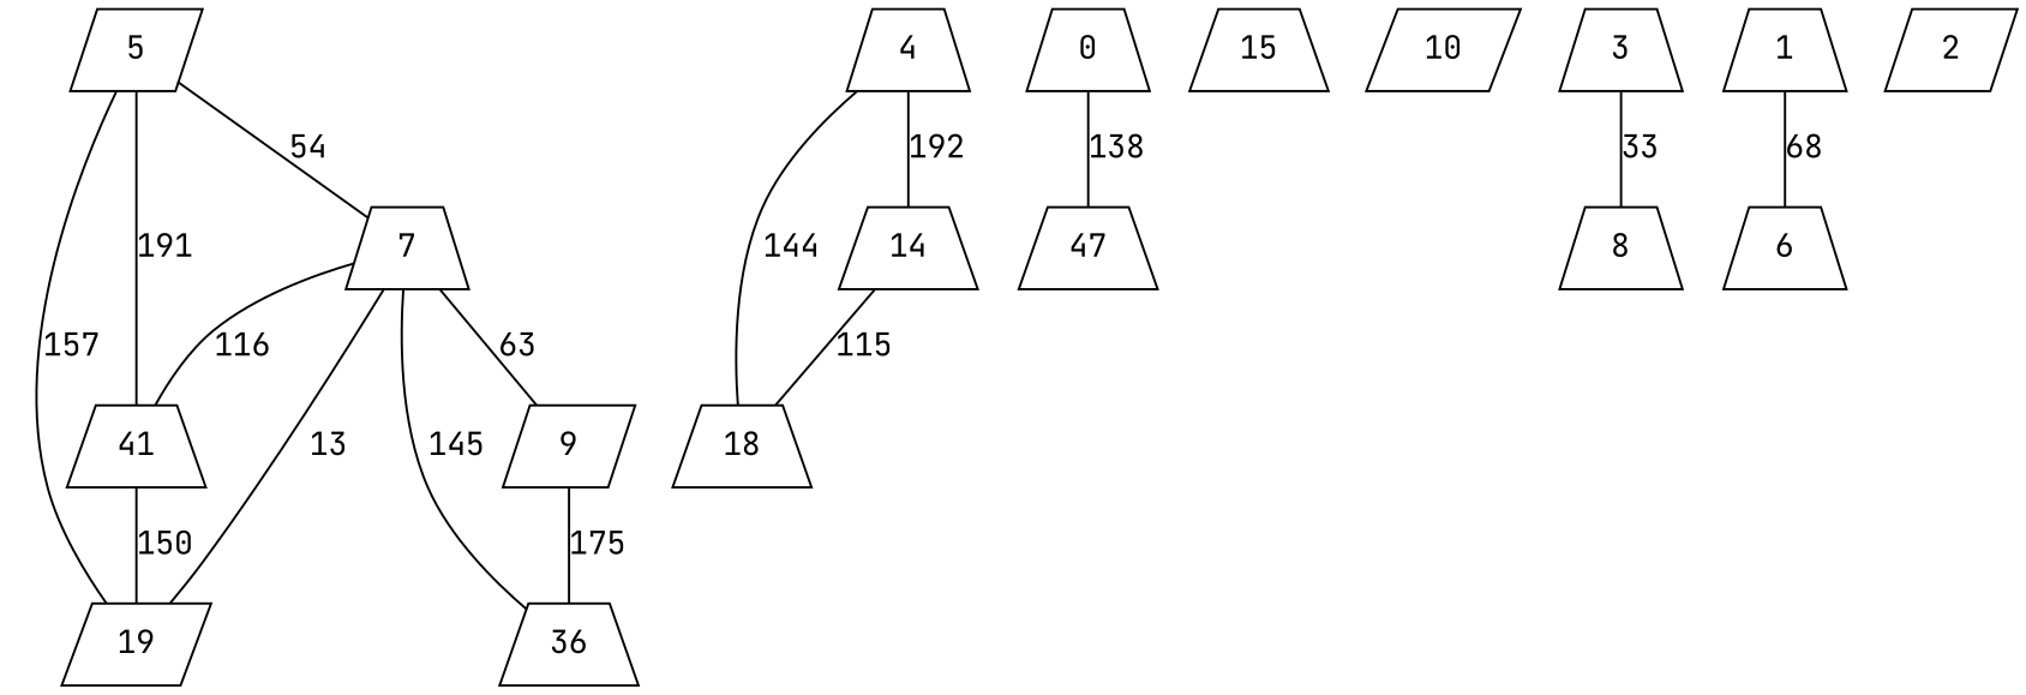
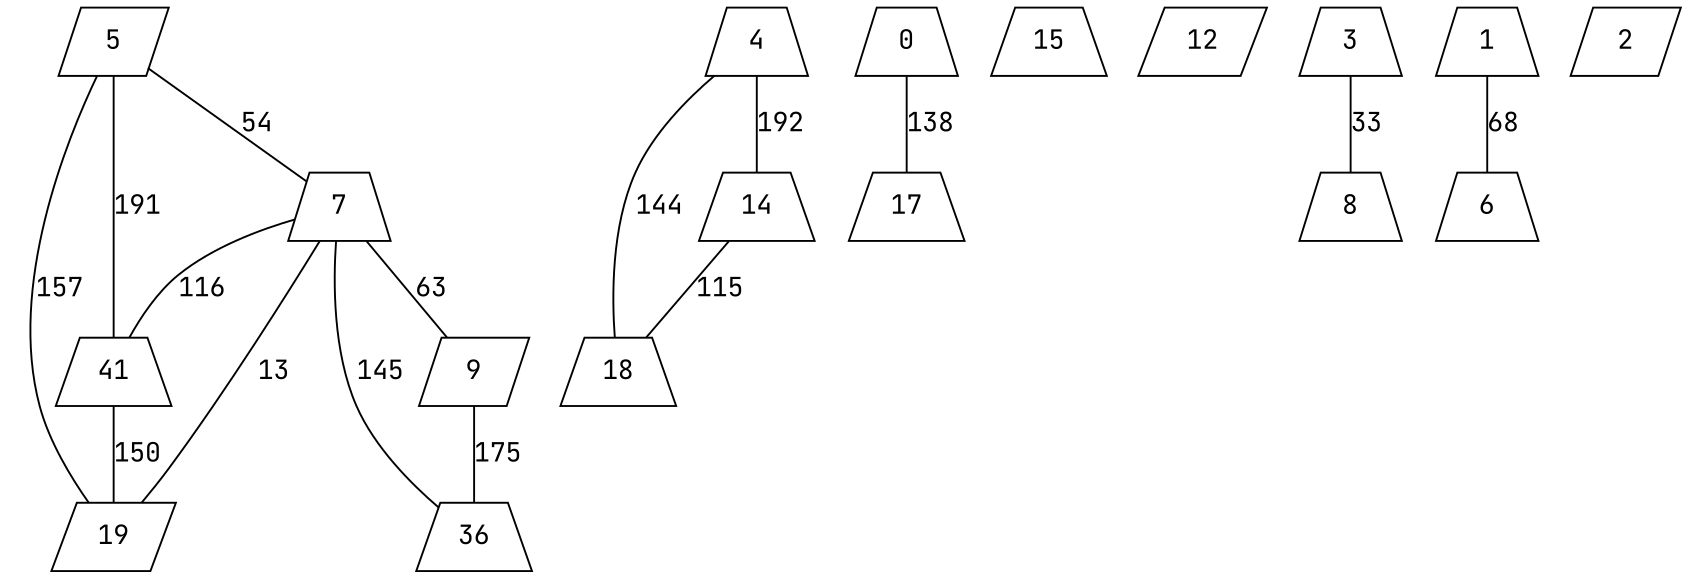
  graph {
    fontname="JetBrains Mono"
    node [fontname="JetBrains Mono" shape=trapezium]
    edge [fontname="JetBrains Mono"]
    n1 [label=19 peso=38.8243 shape=parallelogram]
    n2 [label=18 peso=10.3369]
-   n3 [label=47 peso=10.3398]
+   n3 [label=17 peso=10.3398]
    n4 [label=36 peso=10.7122]
    n5 [label=15 peso=41.5574]
    n6 [label=14 peso=10.5027]
    n7 [label=41 peso=14.3314]
-   n8 [label=10 peso=36.3475 shape=parallelogram]
+   n8 [label=12 peso=36.3475 shape=parallelogram]
    n9 [label=9 peso=24.8423 shape=parallelogram]
    n10 [label=8 peso=26.2153]
    n11 [label=7 peso=18.2422]
    n12 [label=6 peso=14.0405]
    n13 [label=5 peso=21.4971 shape=parallelogram]
    n14 [label=4 peso=29.0034]
    n15 [label=3 peso=38.86]
    n16 [label=2 peso=24.4232 shape=parallelogram]
    n17 [label=1 peso=39.0518]
    n18 [label=0 peso=6.06421]
    n6 -- n2 [label=115 weight=115]
    n7 -- n1 [label=150 weight=150]
    n9 -- n4 [label=175 weight=175]
    n11 -- n1 [label=13 weight=13]
    n11 -- n4 [label=145 weight=145]
    n11 -- n7 [label=116 weight=116]
    n11 -- n9 [label=63 weight=63]
    n13 -- n1 [label=157 weight=157]
    n13 -- n7 [label=191 weight=191]
    n13 -- n11 [label=54 weight=54]
    n14 -- n2 [label=144 weight=144]
    n14 -- n6 [label=192 weight=192]
    n15 -- n10 [label=33 weight=33]
    n17 -- n12 [label=68 weight=68]
    n18 -- n3 [label=138 weight=138]
  }
